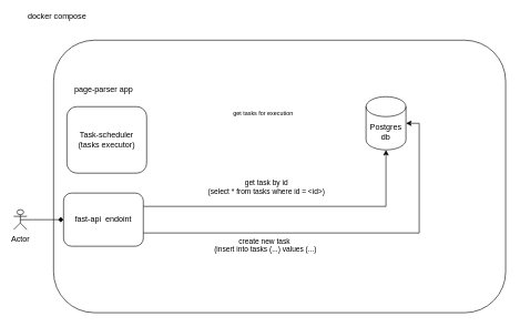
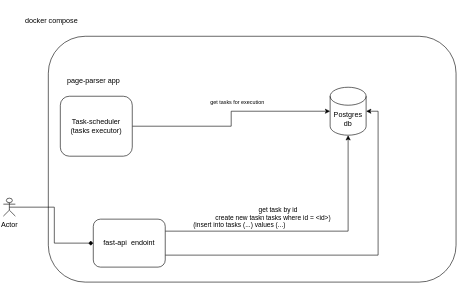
  <mxCell id="0" />
  <mxCell id="1" parent="0" />
  <mxCell id="2" style="edgeStyle=orthogonalEdgeStyle;rounded=0;orthogonalLoop=1;jettySize=auto;html=1;exitX=1;exitY=0.25;exitDx=0;exitDy=0;entryX=0.5;entryY=1;entryDx=0;entryDy=0;entryPerimeter=0;" edge="1" parent="1" source="5" target="9"><mxGeometry relative="1" as="geometry"><mxPoint x="400" y="300" as="targetPoint" /></mxGeometry></mxCell>
  <mxCell id="3" value="get task by id&lt;br&gt;(select * from tasks where id = &amp;lt;id&amp;gt;)" style="edgeLabel;html=1;align=center;verticalAlign=middle;resizable=0;points=[];" vertex="1" connectable="0" parent="2"><mxGeometry x="-0.626" y="2" relative="1" as="geometry"><mxPoint x="100" y="-28" as="offset" /></mxGeometry></mxCell>
  <mxCell id="4" style="edgeStyle=orthogonalEdgeStyle;rounded=0;orthogonalLoop=1;jettySize=auto;html=1;exitX=1;exitY=0.75;exitDx=0;exitDy=0;entryX=1;entryY=0.5;entryDx=0;entryDy=0;entryPerimeter=0;" edge="1" parent="1" source="5" target="9"><mxGeometry relative="1" as="geometry"><mxPoint x="400" y="340" as="targetPoint" /></mxGeometry></mxCell>
- <mxCell id="5" value="fast-api&amp;nbsp; endoint" style="rounded=1;whiteSpace=wrap;html=1;" vertex="1" parent="1"><mxGeometry x="95" y="290" width="120" height="80" as="geometry" /></mxCell>
+ <mxCell id="5" value="fast-api&amp;nbsp; endoint" style="rounded=1;whiteSpace=wrap;html=1;" vertex="1" parent="1"><mxGeometry x="155" y="365" width="120" height="80" as="geometry" /></mxCell>
+ <mxCell id="6" style="edgeStyle=orthogonalEdgeStyle;rounded=0;orthogonalLoop=1;jettySize=auto;html=1;entryX=0;entryY=0.5;entryDx=0;entryDy=0;entryPerimeter=0;" edge="1" parent="1" source="7" target="9"><mxGeometry relative="1" as="geometry"><mxPoint x="470" y="110" as="targetPoint" /></mxGeometry></mxCell>
  <mxCell id="7" value="Task-scheduler&lt;br&gt;(tasks executor)" style="rounded=1;whiteSpace=wrap;html=1;" vertex="1" parent="1"><mxGeometry x="100" y="160" width="120" height="100" as="geometry" /></mxCell>
  <mxCell id="8" value="page-parser app" style="text;html=1;align=center;verticalAlign=middle;resizable=0;points=[];autosize=1;strokeColor=none;fillColor=none;" vertex="1" parent="1"><mxGeometry x="100" y="120" width="110" height="30" as="geometry" /></mxCell>
  <mxCell id="9" value="Postgres&lt;br&gt;db" style="shape=cylinder3;whiteSpace=wrap;html=1;boundedLbl=1;backgroundOutline=1;size=15;" vertex="1" parent="1"><mxGeometry x="550" y="145" width="60" height="80" as="geometry" /></mxCell>
  <mxCell id="10" value="create new task" style="edgeLabel;html=1;align=center;verticalAlign=middle;resizable=0;points=[];" vertex="1" connectable="0" parent="1"><mxGeometry x="410" y="360" as="geometry"><mxPoint x="-14" y="2" as="offset" /></mxGeometry></mxCell>
  <mxCell id="11" value="&lt;div style=&quot;text-align: center;&quot;&gt;&lt;span style=&quot;font-size: 11px; background-color: rgb(255, 255, 255);&quot;&gt;(insert into tasks (...) values (...)&lt;/span&gt;&lt;/div&gt;&lt;div style=&quot;text-align: center;&quot;&gt;&lt;span style=&quot;font-size: 11px; background-color: rgb(255, 255, 255);&quot;&gt;&lt;br&gt;&lt;/span&gt;&lt;/div&gt;" style="text;whiteSpace=wrap;html=1;" vertex="1" parent="1"><mxGeometry x="320" y="360" width="210" height="40" as="geometry" /></mxCell>
  <mxCell id="12" value="&lt;font style=&quot;font-size: 9px;&quot;&gt;get tasks for execution&lt;br&gt;&lt;/font&gt;" style="text;html=1;align=center;verticalAlign=middle;resizable=0;points=[];autosize=1;strokeColor=none;fillColor=none;" vertex="1" parent="1"><mxGeometry x="340" y="155" width="110" height="30" as="geometry" /></mxCell>
  <mxCell id="13" value="" style="rounded=1;whiteSpace=wrap;html=1;fillColor=none;" vertex="1" parent="1"><mxGeometry x="80" y="60" width="680" height="410" as="geometry" /></mxCell>
- <mxCell id="14" value="docker compose" style="text;html=1;align=center;verticalAlign=middle;resizable=0;points=[];autosize=1;strokeColor=none;fillColor=none;" vertex="1" parent="1"><mxGeometry x="30" y="10" width="110" height="30" as="geometry" /></mxCell>
+ <mxCell id="14" value="docker compose" style="text;html=1;align=center;verticalAlign=middle;resizable=0;points=[];autosize=1;strokeColor=none;fillColor=none;" vertex="1" parent="1"><mxGeometry x="30" y="20" width="110" height="30" as="geometry" /></mxCell>
  <mxCell id="15" style="edgeStyle=orthogonalEdgeStyle;rounded=0;orthogonalLoop=1;jettySize=auto;html=1;exitX=0.5;exitY=0.5;exitDx=0;exitDy=0;exitPerimeter=0;entryX=0;entryY=0.5;entryDx=0;entryDy=0;endArrow=diamond;" edge="1" parent="1" source="16" target="5"><mxGeometry relative="1" as="geometry" /></mxCell>
- <mxCell id="16" value="Actor" style="shape=umlActor;verticalLabelPosition=bottom;verticalAlign=top;html=1;outlineConnect=0;" vertex="1" parent="1"><mxGeometry x="20" y="315" width="20" height="30" as="geometry" /></mxCell>
+ <mxCell id="16" value="Actor" style="shape=umlActor;verticalLabelPosition=bottom;verticalAlign=top;html=1;outlineConnect=0;" vertex="1" parent="1"><mxGeometry x="5" y="330" width="20" height="30" as="geometry" /></mxCell>
